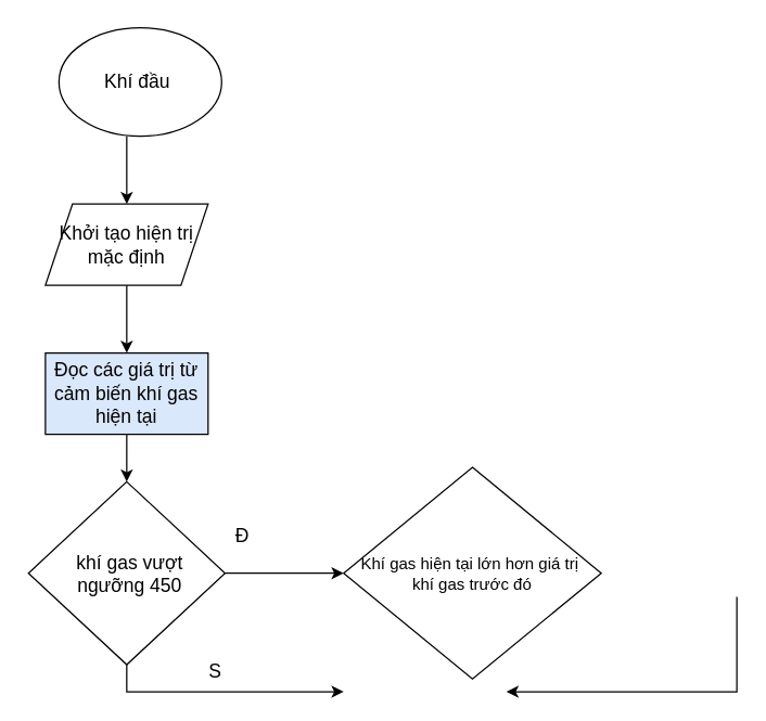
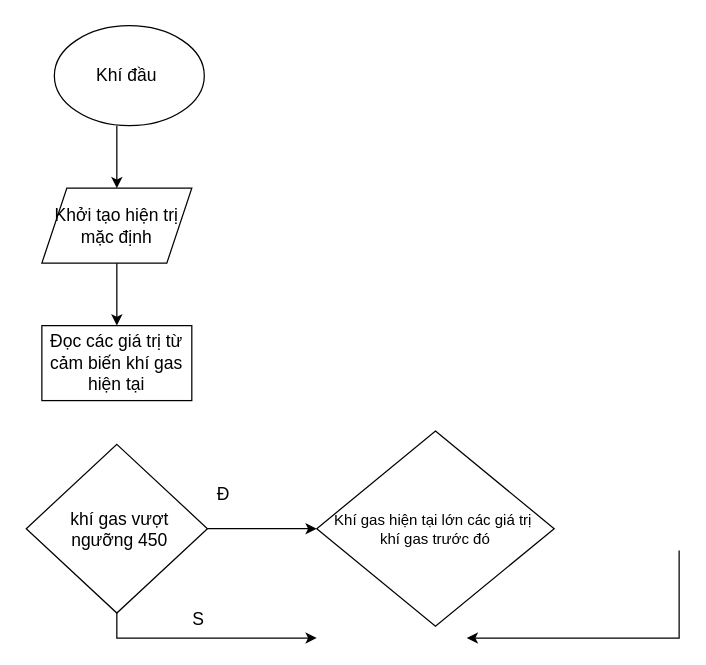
  <mxCell id="0" />
  <mxCell id="1" parent="0" />
  <mxCell id="2" value="Khí đầu&amp;nbsp;" style="ellipse;whiteSpace=wrap;html=1;fontSize=14;" parent="1" vertex="1"><mxGeometry x="43" y="20" width="120" height="80" as="geometry" /></mxCell>
  <mxCell id="3" value="Khởi tạo hiện trị mặc định" style="shape=parallelogram;perimeter=parallelogramPerimeter;whiteSpace=wrap;html=1;fixedSize=1;fontSize=14;align=center;" parent="1" vertex="1"><mxGeometry x="33" y="150" width="120" height="60" as="geometry" /></mxCell>
- <mxCell id="4" value="Đọc các giá trị từ cảm biến khí gas hiện tại" style="rounded=0;whiteSpace=wrap;html=1;fontSize=14;fillColor=#dae8fc;" parent="1" vertex="1"><mxGeometry x="33" y="260" width="120" height="60" as="geometry" /></mxCell>
+ <mxCell id="4" value="Đọc các giá trị từ cảm biến khí gas hiện tại" style="rounded=0;whiteSpace=wrap;html=1;fontSize=14;" parent="1" vertex="1"><mxGeometry x="33" y="260" width="120" height="60" as="geometry" /></mxCell>
  <mxCell id="5" value="&amp;nbsp;khí gas vượt&lt;div&gt;&amp;nbsp;ngưỡng 450&lt;/div&gt;" style="rhombus;whiteSpace=wrap;html=1;fontSize=14;" parent="1" vertex="1"><mxGeometry x="20.5" y="355" width="145" height="135" as="geometry" /></mxCell>
  <mxCell id="6" value="" style="endArrow=classic;html=1;rounded=0;fontSize=14;" parent="1" target="3" edge="1"><mxGeometry width="50" height="50" relative="1" as="geometry"><mxPoint x="93" y="100" as="sourcePoint" /><mxPoint x="123" y="100" as="targetPoint" /><Array as="points"><mxPoint x="93" y="100" /></Array></mxGeometry></mxCell>
  <mxCell id="7" value="" style="endArrow=classic;html=1;rounded=0;exitX=0.5;exitY=1;exitDx=0;exitDy=0;fontSize=14;" parent="1" source="3" edge="1"><mxGeometry width="50" height="50" relative="1" as="geometry"><mxPoint x="93" y="213" as="sourcePoint" /><mxPoint x="93" y="260" as="targetPoint" /></mxGeometry></mxCell>
- <mxCell id="8" value="" style="endArrow=classic;html=1;rounded=0;entryX=0.5;entryY=0;entryDx=0;entryDy=0;exitX=0.5;exitY=1;exitDx=0;exitDy=0;fontSize=14;" parent="1" source="4" target="5" edge="1"><mxGeometry width="50" height="50" relative="1" as="geometry"><mxPoint x="63" y="370" as="sourcePoint" /><mxPoint x="113" y="320" as="targetPoint" /></mxGeometry></mxCell>
  <mxCell id="9" value="" style="endArrow=classic;html=1;rounded=0;entryX=0;entryY=0.5;entryDx=0;entryDy=0;exitX=1;exitY=0.5;exitDx=0;exitDy=0;fontSize=14;" parent="1" source="5" edge="1"><mxGeometry width="50" height="50" relative="1" as="geometry"><mxPoint x="113" y="430" as="sourcePoint" /><mxPoint x="253" y="422.5" as="targetPoint" /></mxGeometry></mxCell>
  <mxCell id="10" value="" style="endArrow=classic;html=1;rounded=0;entryX=0;entryY=0.5;entryDx=0;entryDy=0;exitX=0.5;exitY=1;exitDx=0;exitDy=0;fontSize=14;" parent="1" source="5" edge="1"><mxGeometry width="50" height="50" relative="1" as="geometry"><mxPoint x="83" y="480" as="sourcePoint" /><mxPoint x="253" y="510" as="targetPoint" /><Array as="points"><mxPoint x="93" y="510" /></Array></mxGeometry></mxCell>
  <mxCell id="11" value="" style="endArrow=classic;html=1;rounded=0;entryX=1;entryY=0.5;entryDx=0;entryDy=0;exitX=0.5;exitY=1;exitDx=0;exitDy=0;fontSize=14;" parent="1" edge="1"><mxGeometry width="50" height="50" relative="1" as="geometry"><mxPoint x="543" y="440" as="sourcePoint" /><mxPoint x="373" y="510" as="targetPoint" /><Array as="points"><mxPoint x="543" y="510" /></Array></mxGeometry></mxCell>
  <mxCell id="12" value="Đ" style="text;html=1;align=center;verticalAlign=middle;resizable=0;points=[];autosize=1;strokeColor=none;fillColor=none;fontSize=14;" parent="1" vertex="1"><mxGeometry x="163" y="380" width="30" height="30" as="geometry" /></mxCell>
  <mxCell id="13" value="S" style="text;html=1;align=center;verticalAlign=middle;resizable=0;points=[];autosize=1;strokeColor=none;fillColor=none;fontSize=14;" parent="1" vertex="1"><mxGeometry x="143" y="480" width="30" height="30" as="geometry" /></mxCell>
- <mxCell id="14" value="Khí gas hiện tại lớn hơn giá trị&amp;nbsp;&lt;div&gt;khí gas trước đó&lt;/div&gt;" style="rhombus;whiteSpace=wrap;html=1;" vertex="1" parent="1"><mxGeometry x="253" y="344.38" width="190" height="156.25" as="geometry" /></mxCell>
+ <mxCell id="14" value="Khí gas hiện tại lớn các giá trị&amp;nbsp;&lt;div&gt;khí gas trước đó&lt;/div&gt;" style="rhombus;whiteSpace=wrap;html=1;" vertex="1" parent="1"><mxGeometry x="253" y="344.38" width="190" height="156.25" as="geometry" /></mxCell>
